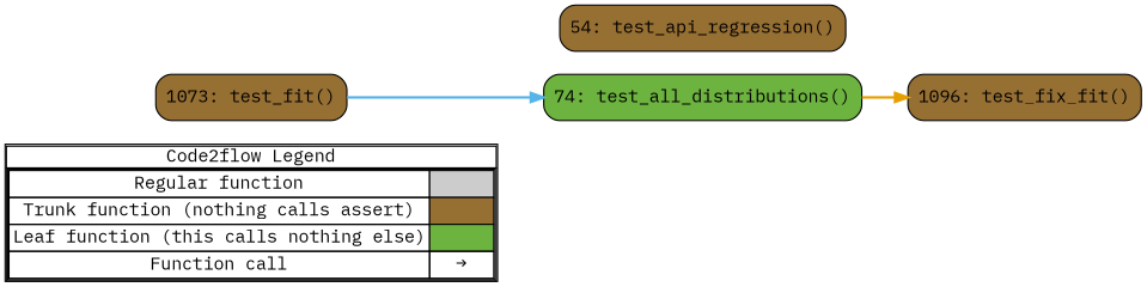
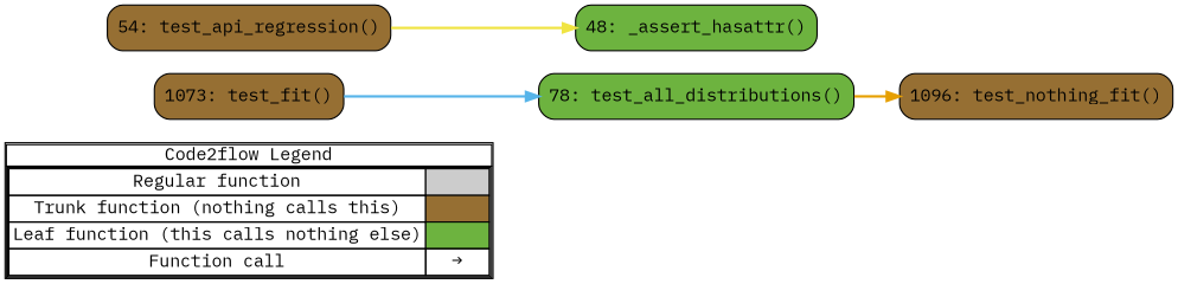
  digraph {
    concentrate=true
    fontname="IBM Plex Mono"
    rankdir=LR
    splines=ortho
    node [fontname="IBM Plex Mono" shape=rect fillcolor="#966F33" style="rounded,filled"]
    edge [fontname="IBM Plex Mono" penwidth=2]
-   n1 [label=<         <table cellspacing="0" cellpadding="0" border="1"><tr><td>Code2flow Legend</td></tr><tr><td>         <table cellspacing="0">         <tr><td>Regular function</td><td width="50px" bgcolor='#cccccc'></td></tr>         <tr><td>Trunk function (nothing calls assert)</td><td bgcolor='#966F33'></td></tr>         <tr><td>Leaf function (this calls nothing else)</td><td bgcolor='#6db33f'></td></tr>         <tr><td>Function call</td><td><font color='black'>&#8594;</font></td></tr>         </table></td></tr></table>         > margin=0 shape=none fillcolor="" style=""]
+   n1 [label=<         <table cellspacing="0" cellpadding="0" border="1"><tr><td>Code2flow Legend</td></tr><tr><td>         <table cellspacing="0">         <tr><td>Regular function</td><td width="50px" bgcolor='#cccccc'></td></tr>         <tr><td>Trunk function (nothing calls this)</td><td bgcolor='#966F33'></td></tr>         <tr><td>Leaf function (this calls nothing else)</td><td bgcolor='#6db33f'></td></tr>         <tr><td>Function call</td><td><font color='black'>&#8594;</font></td></tr>         </table></td></tr></table>         > margin=0 shape=none fillcolor="" style=""]
    n2 [label="1073: test_fit()"]
-   n3 [label="1096: test_fix_fit()"]
-   n5 [fillcolor="#6db33f" label="74: test_all_distributions()"]
+   n3 [label="1096: test_nothing_fit()"]
+   n4 [fillcolor="#6db33f" label="48: _assert_hasattr()"]
+   n5 [fillcolor="#6db33f" label="78: test_all_distributions()"]
    n6 [label="54: test_api_regression()"]
    subgraph sub_1 {
      label=legend
      rank=min
      n1
    }
    subgraph sub_2 {
      label="File: test_distributions"
      style=dotted
+     n4
      n5
      n6
      subgraph sub_3 {
        label="Class: TestFitMethod"
        style=dotted
        n2
        n3
      }
    }
    n2 -> n5 [color="#56B4E9"]
    n5 -> n3 [color="#E69F00"]
+   n6 -> n4 [color="#F0E442"]
  }
